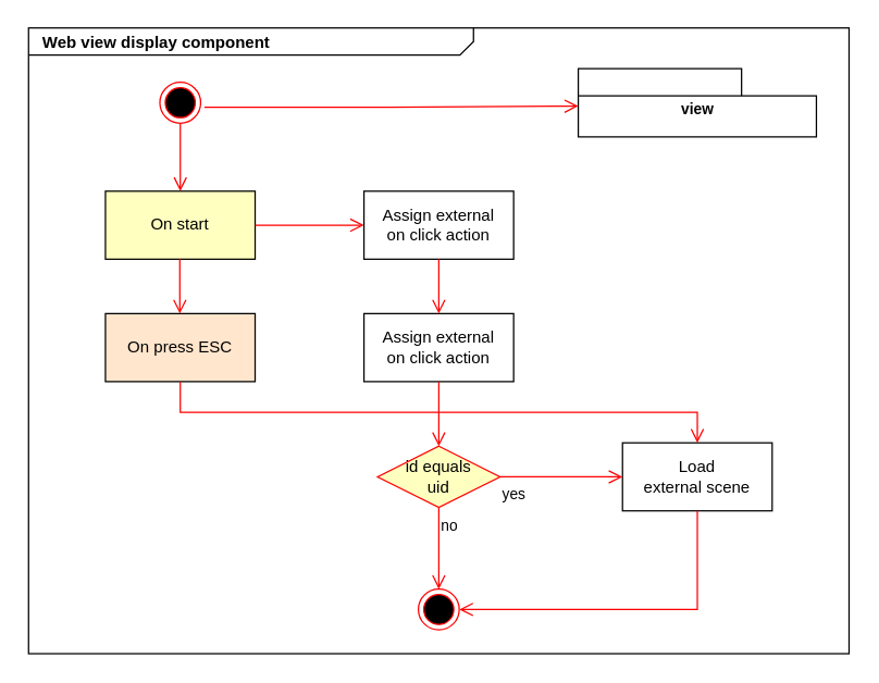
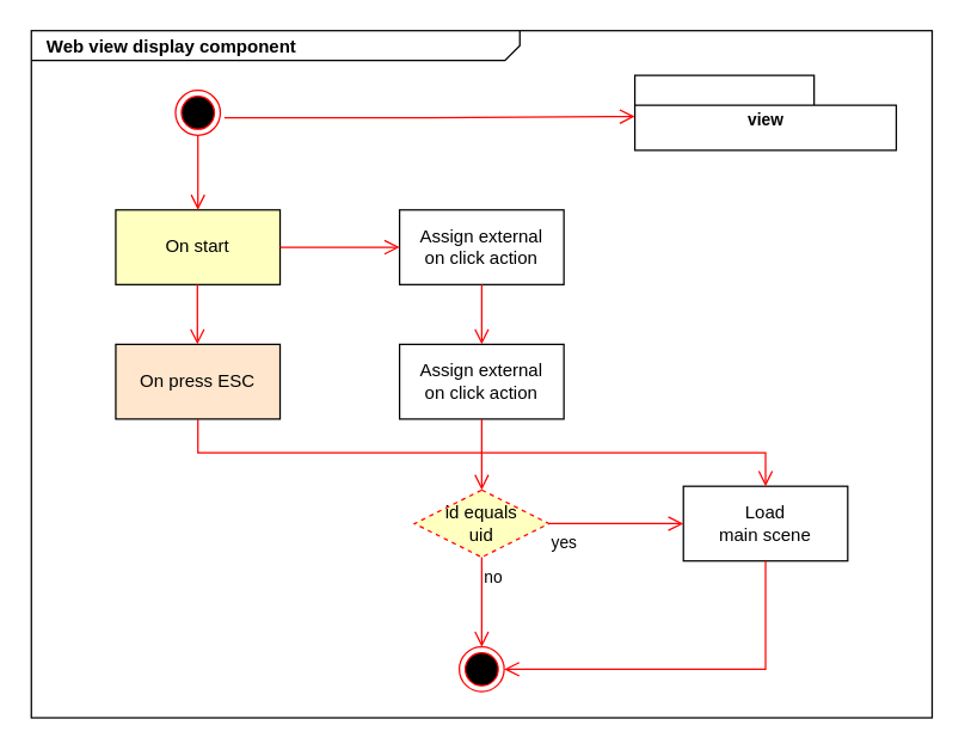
  <mxCell id="0" style=";html=1;" />
  <mxCell id="1" style=";html=1;" parent="0" />
  <mxCell id="2" value="&lt;p style=&quot;margin: 0px ; margin-top: 4px ; margin-left: 10px ; text-align: left&quot;&gt;&lt;b&gt;Web view display component&lt;/b&gt;&lt;/p&gt;" style="html=1;strokeWidth=1;shape=mxgraph.sysml.package;html=1;overflow=fill;whiteSpace=wrap;fillColor=none;gradientColor=none;fontSize=12;align=center;labelX=327.64;" parent="1" vertex="1"><mxGeometry x="20.5" y="20" width="603" height="460" as="geometry" /></mxCell>
  <mxCell id="3" value="" style="ellipse;html=1;shape=endState;fillColor=#000000;strokeColor=#ff0000;" vertex="1" parent="1"><mxGeometry x="117" y="60" width="30" height="30" as="geometry" /></mxCell>
  <mxCell id="4" value="On press ESC" style="html=1;whiteSpace=wrap;fillColor=#ffe6cc;" vertex="1" parent="1"><mxGeometry x="77" y="230" width="110" height="50" as="geometry" /></mxCell>
  <mxCell id="5" value="On start" style="html=1;whiteSpace=wrap;fillColor=#ffffc0;" vertex="1" parent="1"><mxGeometry x="77" y="140" width="110" height="50" as="geometry" /></mxCell>
- <mxCell id="6" value="Load&lt;br&gt;external scene" style="html=1;whiteSpace=wrap;" vertex="1" parent="1"><mxGeometry x="457" y="325" width="110" height="50" as="geometry" /></mxCell>
+ <mxCell id="6" value="Load&lt;br&gt;main scene" style="html=1;whiteSpace=wrap;" vertex="1" parent="1"><mxGeometry x="457" y="325" width="110" height="50" as="geometry" /></mxCell>
  <mxCell id="7" value="Assign external&lt;br&gt;on click action" style="html=1;whiteSpace=wrap;" vertex="1" parent="1"><mxGeometry x="267" y="140" width="110" height="50" as="geometry" /></mxCell>
  <mxCell id="8" value="" style="edgeStyle=orthogonalEdgeStyle;html=1;verticalAlign=bottom;endArrow=open;endSize=8;strokeColor=#ff0000;rounded=0;entryX=0.5;entryY=0;entryDx=0;entryDy=0;exitX=0.5;exitY=1;exitDx=0;exitDy=0;" edge="1" parent="1" source="3" target="5"><mxGeometry relative="1" as="geometry"><mxPoint x="131.41" y="160" as="targetPoint" /><mxPoint x="131" y="100" as="sourcePoint" /></mxGeometry></mxCell>
  <mxCell id="9" value="" style="edgeStyle=orthogonalEdgeStyle;html=1;verticalAlign=bottom;endArrow=open;endSize=8;strokeColor=#ff0000;rounded=0;entryX=0.5;entryY=0;entryDx=0;entryDy=0;exitX=0.5;exitY=1;exitDx=0;exitDy=0;" edge="1" parent="1"><mxGeometry relative="1" as="geometry"><mxPoint x="131.66" y="230" as="targetPoint" /><mxPoint x="131.66" y="190" as="sourcePoint" /></mxGeometry></mxCell>
  <mxCell id="10" value="" style="edgeStyle=orthogonalEdgeStyle;html=1;verticalAlign=bottom;endArrow=open;endSize=8;strokeColor=#ff0000;rounded=0;entryX=0;entryY=0.5;entryDx=0;entryDy=0;exitX=1;exitY=0.5;exitDx=0;exitDy=0;" edge="1" parent="1" source="5" target="7"><mxGeometry relative="1" as="geometry"><mxPoint x="142" y="150" as="targetPoint" /><mxPoint x="142" y="110" as="sourcePoint" /></mxGeometry></mxCell>
- <mxCell id="11" value="id equals&lt;br&gt;uid" style="rhombus;whiteSpace=wrap;html=1;fontColor=#000000;fillColor=#ffffc0;strokeColor=#ff0000;" vertex="1" parent="1"><mxGeometry x="277" y="327.5" width="90" height="45" as="geometry" /></mxCell>
+ <mxCell id="11" value="id equals&lt;br&gt;uid" style="rhombus;whiteSpace=wrap;html=1;fontColor=#000000;fillColor=#ffffc0;strokeColor=#ff0000;dashed=1;" vertex="1" parent="1"><mxGeometry x="277" y="327.5" width="90" height="45" as="geometry" /></mxCell>
  <mxCell id="12" value="no" style="edgeStyle=orthogonalEdgeStyle;html=1;align=left;verticalAlign=top;endArrow=open;endSize=8;strokeColor=#ff0000;rounded=0;entryX=0.5;entryY=0;entryDx=0;entryDy=0;exitX=0.5;exitY=1;exitDx=0;exitDy=0;" edge="1" source="11" parent="1" target="14"><mxGeometry x="-1" relative="1" as="geometry"><mxPoint x="327" y="372.5" as="targetPoint" /><mxPoint x="322" y="310" as="sourcePoint" /></mxGeometry></mxCell>
  <mxCell id="13" value="yes" style="edgeStyle=orthogonalEdgeStyle;html=1;align=left;verticalAlign=top;endArrow=open;endSize=8;strokeColor=#ff0000;rounded=0;exitX=1;exitY=0.5;exitDx=0;exitDy=0;entryX=0;entryY=0.5;entryDx=0;entryDy=0;" edge="1" parent="1" source="11" target="6"><mxGeometry x="-1" relative="1" as="geometry"><mxPoint x="337" y="445" as="targetPoint" /><mxPoint x="337" y="385" as="sourcePoint" /></mxGeometry></mxCell>
  <mxCell id="14" value="" style="ellipse;html=1;shape=endState;fillColor=#000000;strokeColor=#ff0000;" vertex="1" parent="1"><mxGeometry x="307" y="432.5" width="30" height="30" as="geometry" /></mxCell>
  <mxCell id="15" value="" style="edgeStyle=orthogonalEdgeStyle;html=1;align=left;verticalAlign=top;endArrow=open;endSize=8;strokeColor=#ff0000;rounded=0;exitX=0.5;exitY=1;exitDx=0;exitDy=0;entryX=1;entryY=0.5;entryDx=0;entryDy=0;" edge="1" parent="1" source="6" target="14"><mxGeometry x="-1" relative="1" as="geometry"><mxPoint x="467" y="297.5" as="targetPoint" /><mxPoint x="512" y="312.5" as="sourcePoint" /></mxGeometry></mxCell>
  <mxCell id="16" value="" style="edgeStyle=orthogonalEdgeStyle;html=1;align=left;verticalAlign=top;endArrow=open;endSize=8;strokeColor=#ff0000;rounded=0;exitX=0.5;exitY=1;exitDx=0;exitDy=0;" edge="1" parent="1" source="4" target="6"><mxGeometry x="-0.895" y="5" relative="1" as="geometry"><mxPoint x="217" y="324.71" as="targetPoint" /><mxPoint x="127" y="324.71" as="sourcePoint" /><mxPoint as="offset" /></mxGeometry></mxCell>
  <mxCell id="17" value="Assign external&lt;br&gt;on click action" style="html=1;whiteSpace=wrap;" vertex="1" parent="1"><mxGeometry x="267" y="230" width="110" height="50" as="geometry" /></mxCell>
  <mxCell id="18" value="" style="edgeStyle=orthogonalEdgeStyle;html=1;verticalAlign=bottom;endArrow=open;endSize=8;strokeColor=#ff0000;rounded=0;entryX=0.5;entryY=0;entryDx=0;entryDy=0;exitX=0.5;exitY=1;exitDx=0;exitDy=0;" edge="1" parent="1" source="7" target="17"><mxGeometry relative="1" as="geometry"><mxPoint x="141.66" y="240" as="targetPoint" /><mxPoint x="141.66" y="200" as="sourcePoint" /></mxGeometry></mxCell>
  <mxCell id="19" value="" style="edgeStyle=orthogonalEdgeStyle;html=1;verticalAlign=bottom;endArrow=open;endSize=8;strokeColor=#ff0000;rounded=0;entryX=0.5;entryY=0;entryDx=0;entryDy=0;exitX=0.5;exitY=1;exitDx=0;exitDy=0;" edge="1" parent="1" source="17" target="11"><mxGeometry relative="1" as="geometry"><mxPoint x="332" y="240" as="targetPoint" /><mxPoint x="332" y="200" as="sourcePoint" /></mxGeometry></mxCell>
  <mxCell id="20" value="view" style="shape=folder;fontStyle=1;spacingTop=10;tabWidth=120;tabHeight=20;tabPosition=left;html=1;whiteSpace=wrap;verticalAlign=middle;fontSize=11;" vertex="1" parent="1"><mxGeometry x="424.5" y="50" width="175" height="50" as="geometry" /></mxCell>
  <mxCell id="21" value="" style="edgeStyle=orthogonalEdgeStyle;html=1;verticalAlign=bottom;endArrow=open;endSize=8;strokeColor=#ff0000;rounded=0;entryX=0;entryY=0;entryDx=0;entryDy=27.5;exitX=1.09;exitY=0.61;exitDx=0;exitDy=0;entryPerimeter=0;exitPerimeter=0;" edge="1" parent="1" source="3" target="20"><mxGeometry relative="1" as="geometry"><mxPoint x="142" y="150" as="targetPoint" /><mxPoint x="142" y="100" as="sourcePoint" /></mxGeometry></mxCell>
